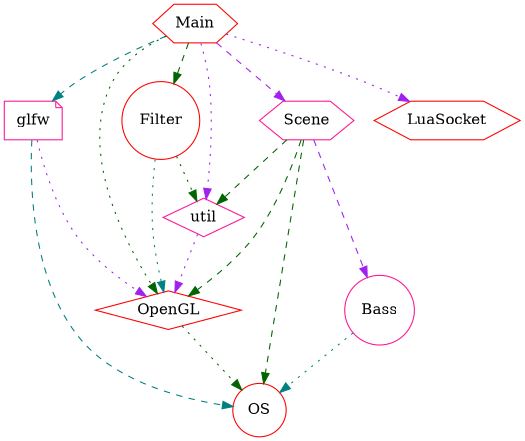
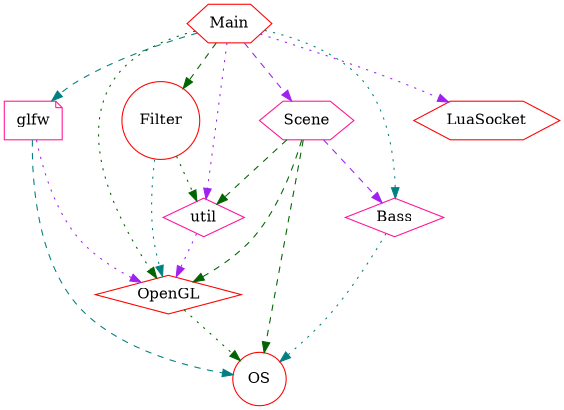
  digraph {
    node [color=red shape=diamond]
    edge [color=darkgreen style=dotted]
    glfw [color=deeppink shape=note]
    OpenGL
    OS [shape=circle]
    Main [shape=hexagon]
    Scene [color=deeppink shape=hexagon]
    Filter [shape=circle]
    util [color=deeppink]
-   Bass [color=deeppink shape=circle]
+   Bass [color=deeppink]
    LuaSocket [shape=hexagon]
    glfw -> OpenGL [color=purple]
    glfw -> OS [color=teal style=dashed]
    OpenGL -> OS
    Main -> glfw [color=teal style=dashed]
    Main -> OpenGL
    Main -> Scene [color=purple style=dashed]
    Main -> Filter [style=dashed]
    Main -> util [color=purple]
+   Main -> Bass [color=teal]
    Main -> LuaSocket [color=purple]
    Scene -> OpenGL [style=dashed]
    Scene -> OS [style=dashed]
    Scene -> util [style=dashed]
    Scene -> Bass [color=purple style=dashed]
    Filter -> OpenGL [color=teal]
    Filter -> util
    util -> OpenGL [color=purple]
    Bass -> OS [color=teal]
  }
